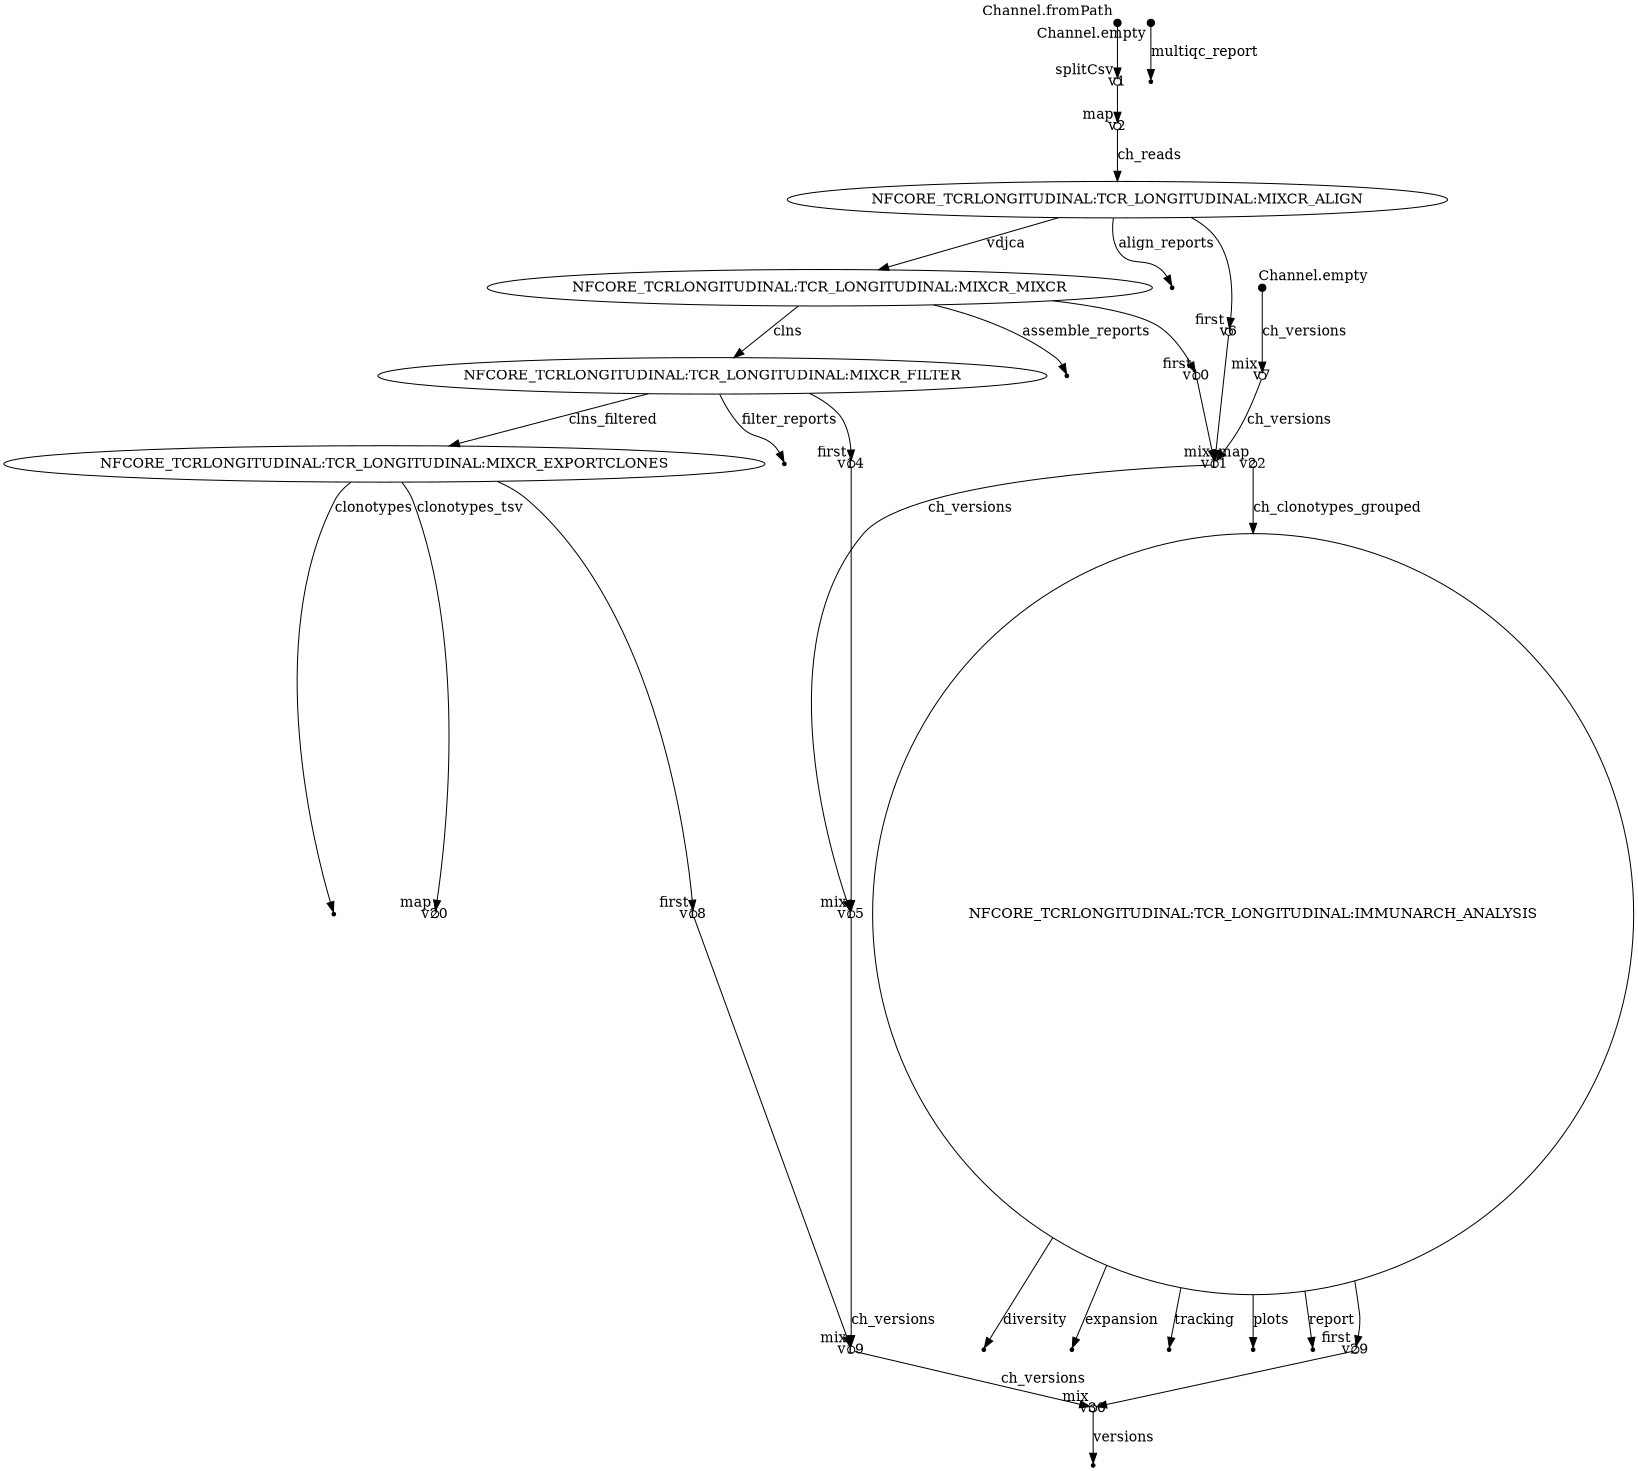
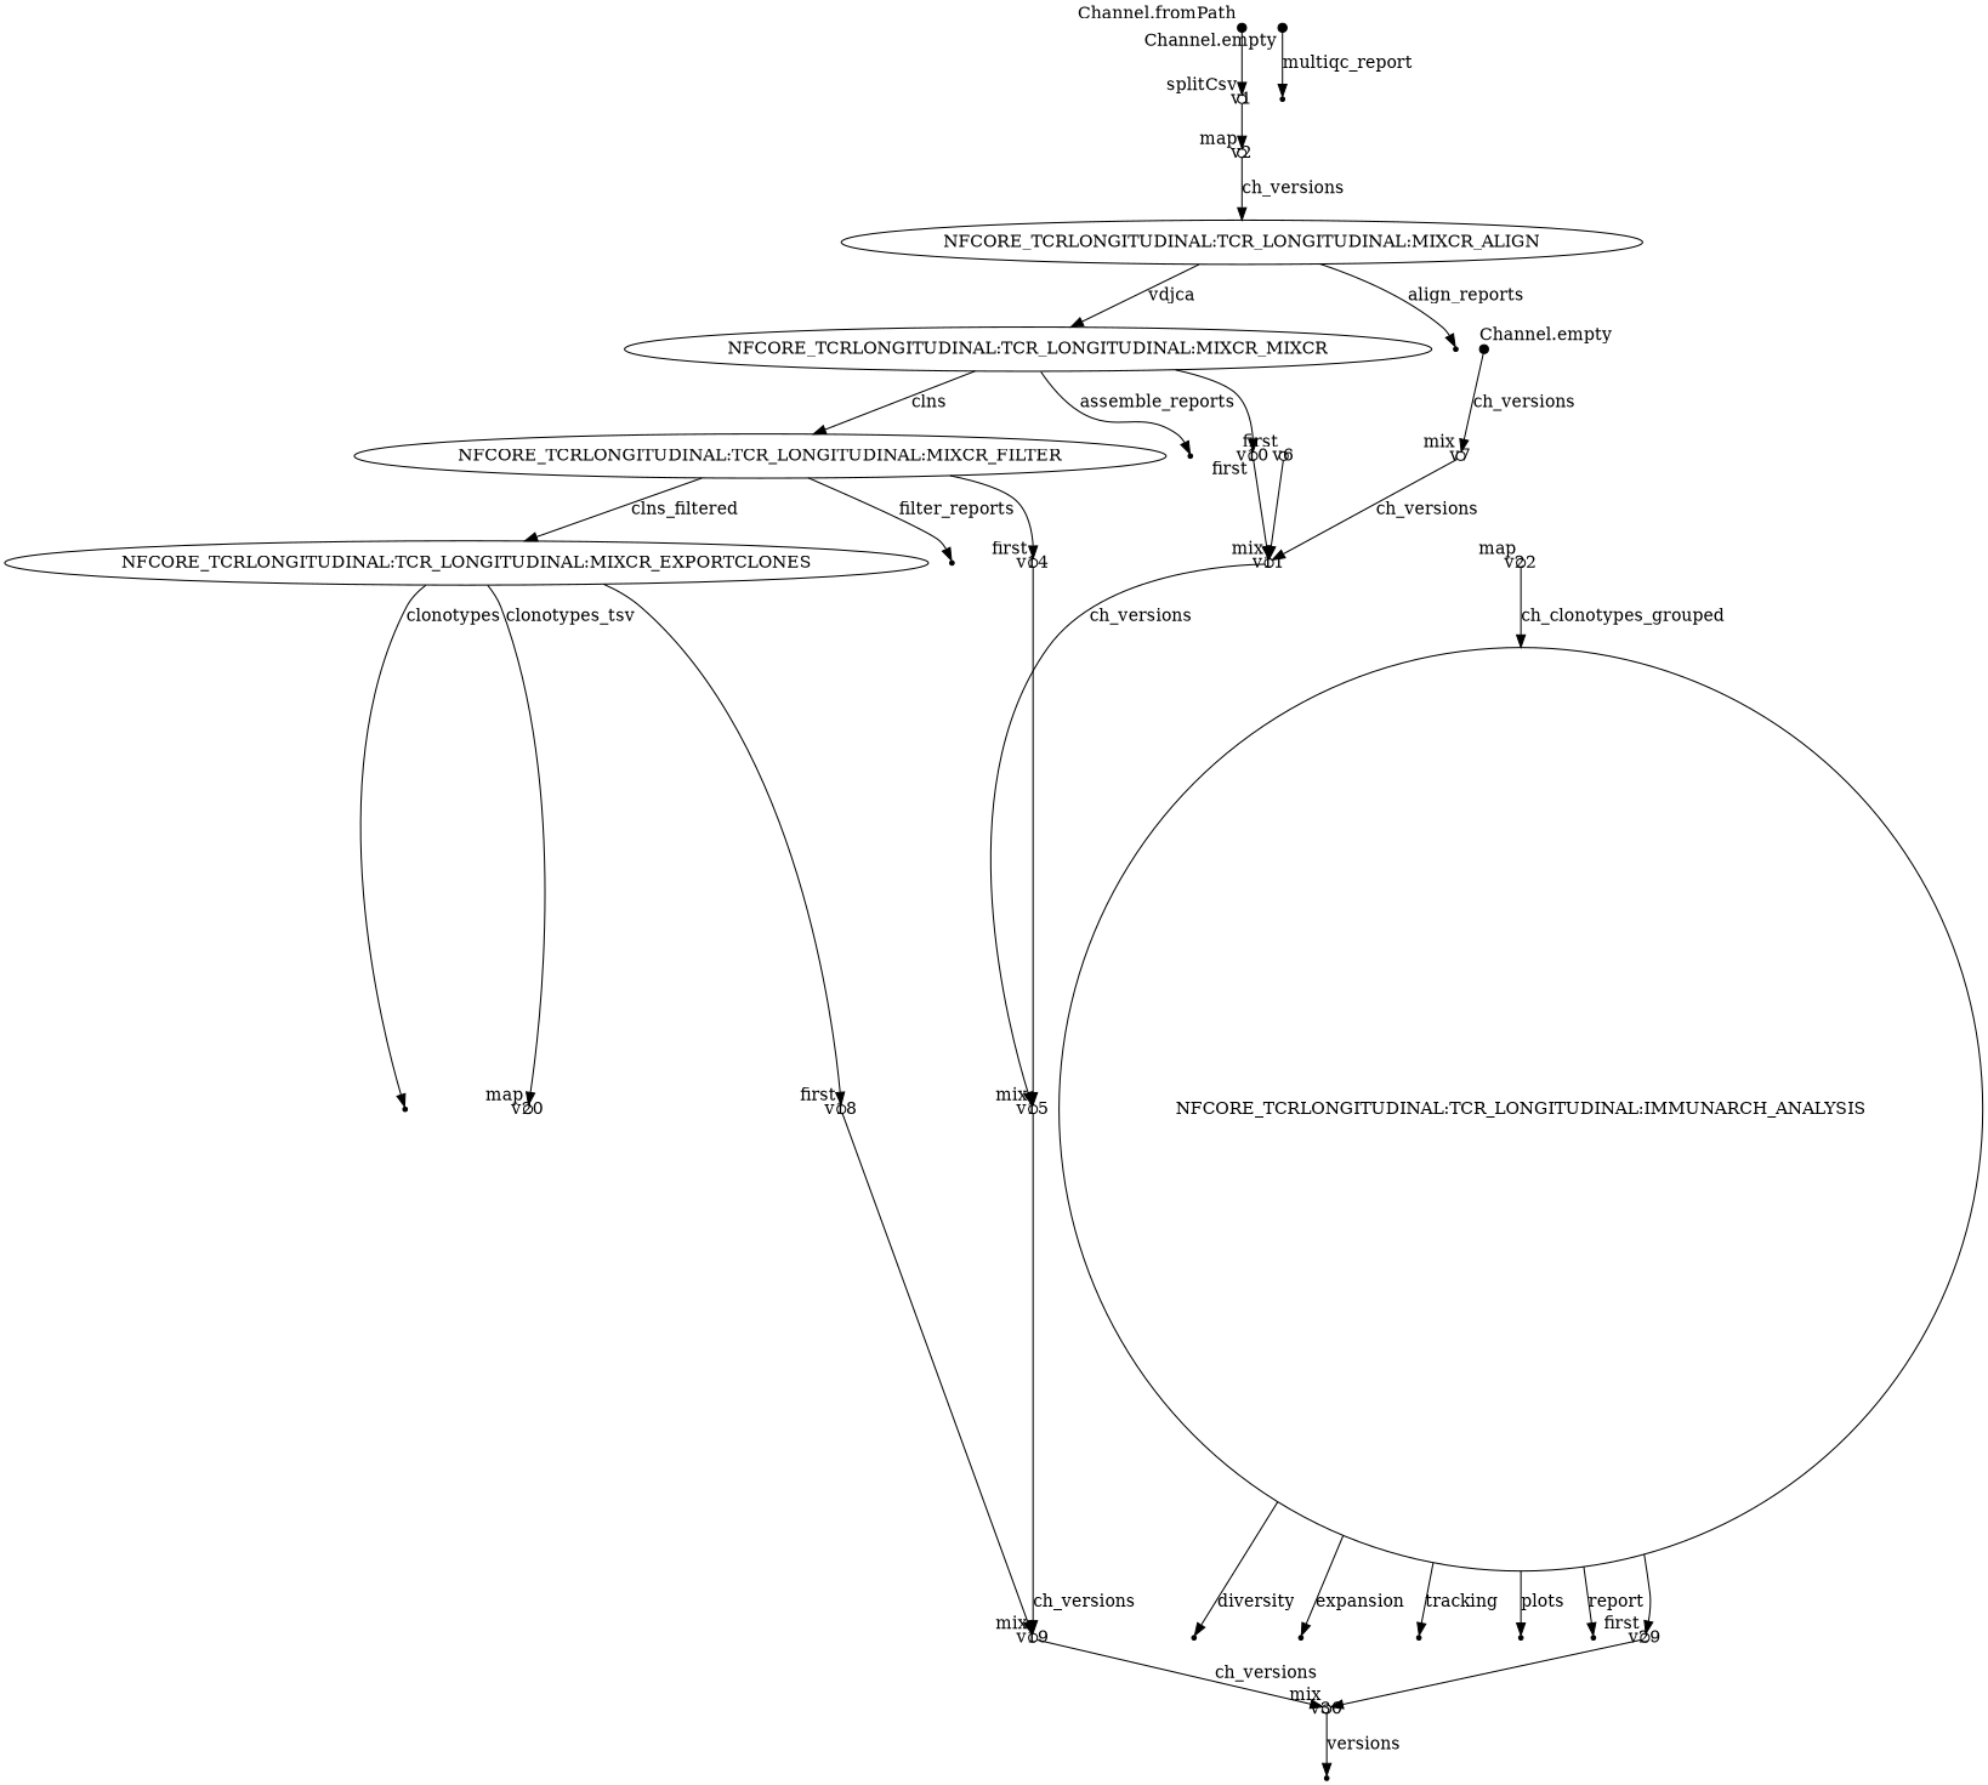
  digraph {
    rankdir=TB
    node [fixedsize=true shape=circle]
    v0 [shape=point width=0.1 xlabel="Channel.fromPath"]
    v1 [width=0.1 xlabel=splitCsv]
    v2 [width=0.1 xlabel=map]
    n4 [label="NFCORE_TCRLONGITUDINAL:TCR_LONGITUDINAL:MIXCR_ALIGN" fixedsize="" shape=""]
    n5 [label="NFCORE_TCRLONGITUDINAL:TCR_LONGITUDINAL:MIXCR_MIXCR" fixedsize="" shape=""]
    v5 [shape=point fixedsize=""]
    v6 [width=0.1 xlabel=first]
    n8 [label="NFCORE_TCRLONGITUDINAL:TCR_LONGITUDINAL:MIXCR_FILTER" fixedsize="" shape=""]
    v9 [shape=point fixedsize=""]
    v10 [width=0.1 xlabel=first]
    v11 [width=0.1 xlabel=mix]
    v3 [shape=point width=0.1 xlabel="Channel.empty"]
    v7 [width=0.1 xlabel=mix]
    v15 [width=0.1 xlabel=mix]
    n15 [label="NFCORE_TCRLONGITUDINAL:TCR_LONGITUDINAL:MIXCR_EXPORTCLONES" fixedsize="" shape=""]
    v13 [shape=point fixedsize=""]
    v14 [width=0.1 xlabel=first]
    v19 [width=0.1 xlabel=mix]
    v17 [shape=point fixedsize=""]
    v20 [width=0.1 xlabel=map]
    v18 [width=0.1 xlabel=first]
    v30 [width=0.1 xlabel=mix]
    v31 [shape=point fixedsize=""]
    v22 [width=0.1 xlabel=map]
    n25 [label="NFCORE_TCRLONGITUDINAL:TCR_LONGITUDINAL:IMMUNARCH_ANALYSIS" fixedsize=""]
    v28 [shape=point fixedsize=""]
    v27 [shape=point fixedsize=""]
    v26 [shape=point fixedsize=""]
    v25 [shape=point fixedsize=""]
    v24 [shape=point fixedsize=""]
    v29 [width=0.1 xlabel=first]
    v32 [shape=point width=0.1 xlabel="Channel.empty"]
    v33 [shape=point fixedsize=""]
    v0 -> v1
    v1 -> v2
-   v2 -> n4 [label=ch_reads]
+   v2 -> n4 [label=ch_versions]
    n4 -> n5 [label=vdjca]
    n4 -> v5 [label=align_reports]
-   n4 -> v6
    n5 -> n8 [label=clns]
    n5 -> v9 [label=assemble_reports]
    n5 -> v10
    v6 -> v11
    n8 -> n15 [label=clns_filtered]
    n8 -> v13 [label=filter_reports]
    n8 -> v14
    v10 -> v11
    v11 -> v15 [label=ch_versions]
    v3 -> v7 [label=ch_versions]
    v7 -> v11 [label=ch_versions]
    v15 -> v19 [label=ch_versions]
    n15 -> v17 [label=clonotypes]
    n15 -> v20 [label=clonotypes_tsv]
    n15 -> v18
    v14 -> v15
    v19 -> v30 [label=ch_versions]
    v18 -> v19
    v30 -> v31 [label=versions]
    v22 -> n25 [label=ch_clonotypes_grouped]
    n25 -> v28 [label=diversity]
    n25 -> v27 [label=expansion]
    n25 -> v26 [label=tracking]
    n25 -> v25 [label=plots]
    n25 -> v24 [label=report]
    n25 -> v29
    v29 -> v30
    v32 -> v33 [label=multiqc_report]
  }
